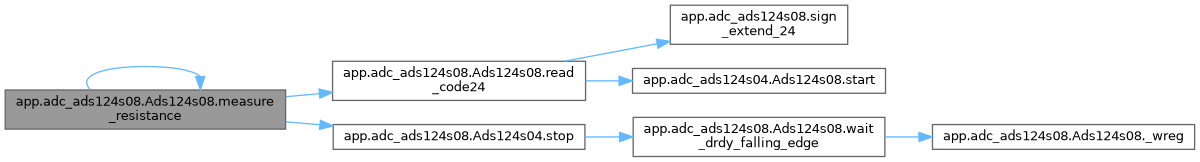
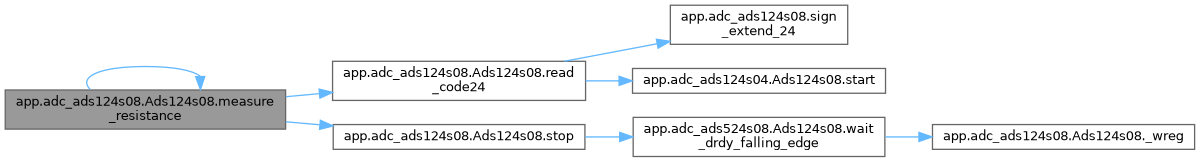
  digraph {
    rankdir=LR
    node [color=grey40 fillcolor=white fontname=Helvetica fontsize=10 shape=box style=filled]
    edge [color=steelblue1 fontname=Helvetica fontsize=10 labelfontname=Helvetica labelfontsize=10 style=solid]
    n1 [color=gray40 fillcolor=grey60 fontcolor=black height=0.2 label="app.adc_ads124s08.Ads124s08.measure\l_resistance" width=0.4]
    n2 [height=0.2 label="app.adc_ads124s08.Ads124s08.read\l_code24" width=0.4]
-   n3 [height=0.2 label="app.adc_ads124s08.Ads124s04.stop" width=0.4]
+   n3 [height=0.2 label="app.adc_ads124s08.Ads124s08.stop" width=0.4]
    n4 [height=0.2 label="app.adc_ads124s08.sign\l_extend_24" width=0.4]
    n5 [height=0.2 label="app.adc_ads124s04.Ads124s08.start" width=0.4]
-   n6 [height=0.2 label="app.adc_ads124s08.Ads124s08.wait\l_drdy_falling_edge" width=0.4]
+   n6 [height=0.2 label="app.adc_ads524s08.Ads124s08.wait\l_drdy_falling_edge" width=0.4]
    n7 [height=0.2 label="app.adc_ads124s08.Ads124s08._wreg" width=0.4]
    n1 -> n1
    n1 -> n2
    n1 -> n3
    n2 -> n4
    n2 -> n5
    n3 -> n6
    n6 -> n7
  }
